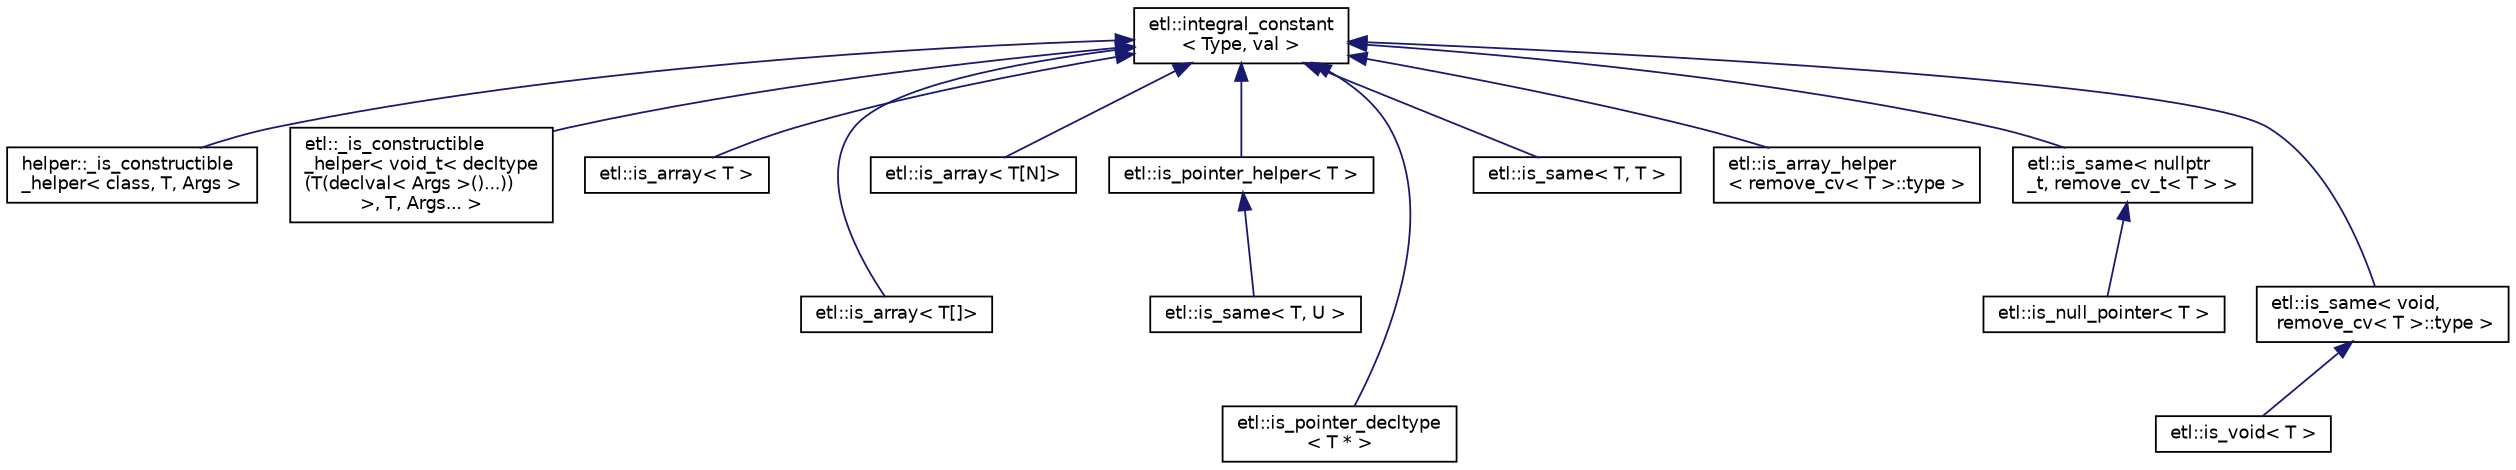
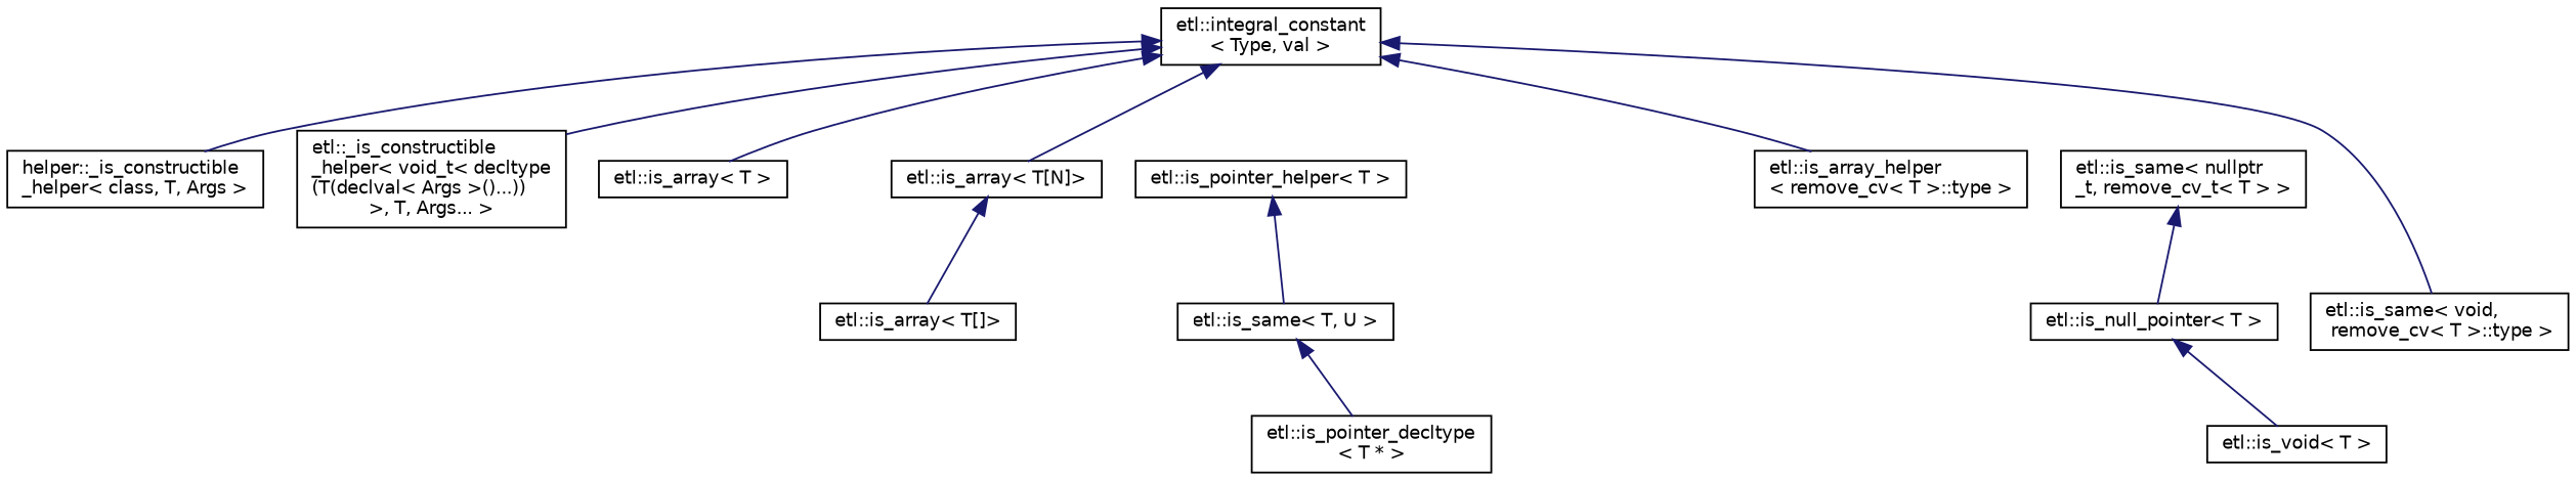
  digraph {
    rankdir=TB
    node [color=black fillcolor=white fontname=Helvetica fontsize=10 shape=record style=filled]
    edge [color=midnightblue dir=back fontname=Helvetica fontsize=10 labelfontname=Helvetica labelfontsize=10 style=solid]
    n1 [height=0.2 label="etl::integral_constant\l\< Type, val \>" width=0.4]
    n2 [height=0.2 label="helper::_is_constructible\l_helper\< class, T, Args \>" width=0.4]
    n3 [height=0.2 label="etl::_is_constructible\l_helper\< void_t\< decltype\l(T(declval\< Args \>()...))\l\>, T, Args... \>" width=0.4]
    n4 [height=0.2 label="etl::is_array\< T \>" width=0.4]
    n5 [height=0.2 label="etl::is_array\< T[]\>" width=0.4]
    n6 [height=0.2 label="etl::is_array\< T[N]\>" width=0.4]
    n7 [height=0.2 label="etl::is_pointer_helper\< T \>" width=0.4]
    n8 [height=0.2 label="etl::is_pointer_decltype\l\< T * \>" width=0.4]
-   n9 [height=0.2 label="etl::is_same\< T, T \>" width=0.4]
    n10 [height=0.2 label="etl::is_array_helper\l\< remove_cv\< T \>::type \>" width=0.4]
    n11 [height=0.2 label="etl::is_same\< nullptr\l_t, remove_cv_t\< T \> \>" width=0.4]
    n12 [height=0.2 label="etl::is_same\< void,\l remove_cv\< T \>::type \>" width=0.4]
    n13 [height=0.2 label="etl::is_same\< T, U \>" width=0.4]
    n14 [height=0.2 label="etl::is_null_pointer\< T \>" width=0.4]
    n15 [height=0.2 label="etl::is_void\< T \>" width=0.4]
    n1 -> n2
    n1 -> n3
    n1 -> n4
-   n1 -> n5
+   n6 -> n5
    n1 -> n6
-   n1 -> n7
-   n1 -> n8
-   n1 -> n9
+   n13 -> n8
    n1 -> n10
-   n1 -> n11
    n1 -> n12
    n7 -> n13
    n11 -> n14
-   n12 -> n15
+   n14 -> n15
  }
